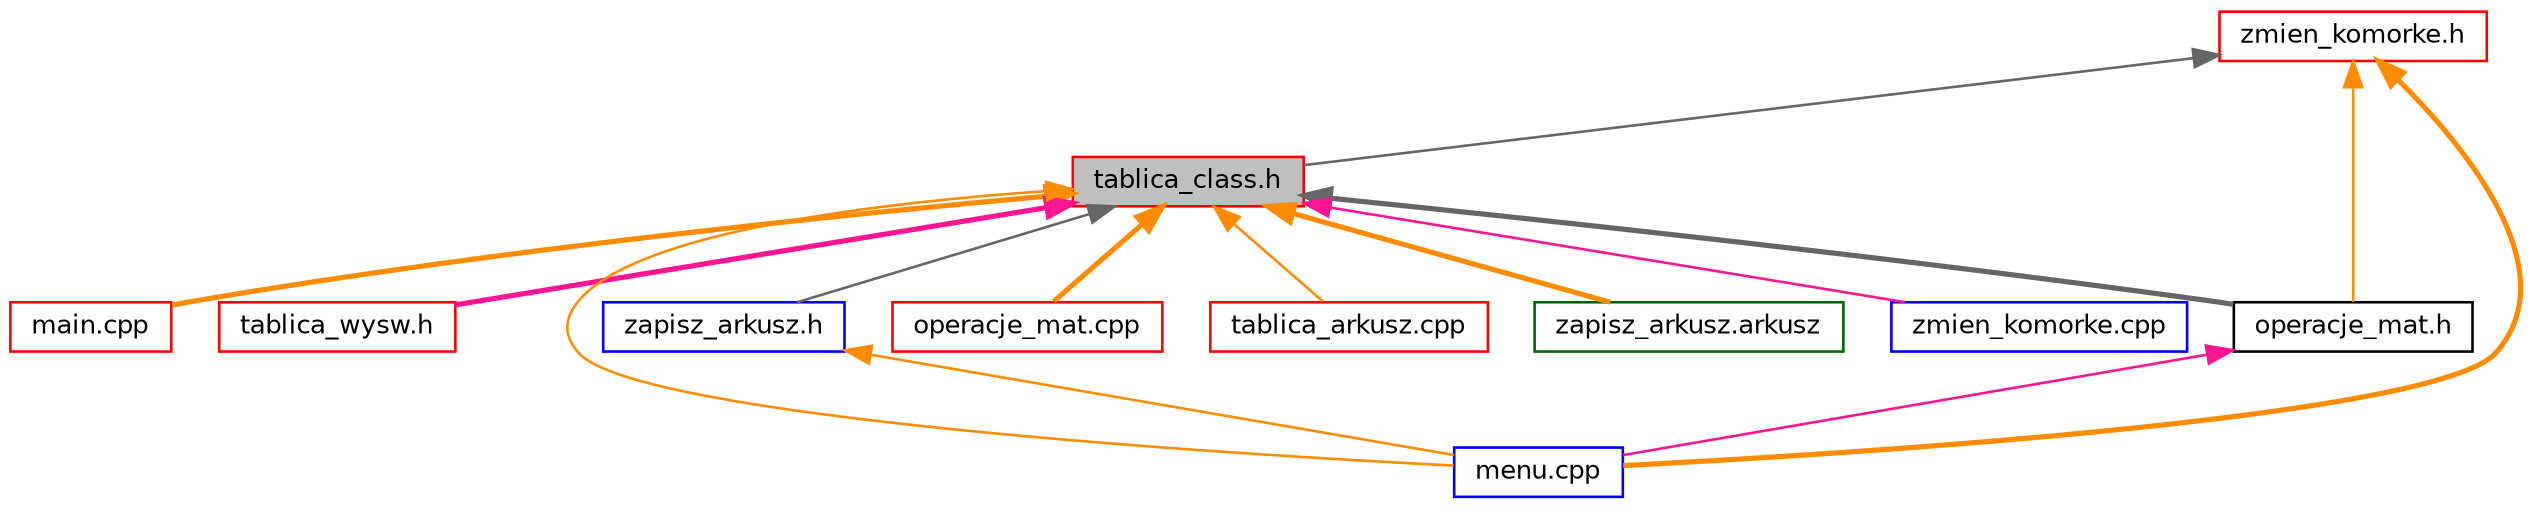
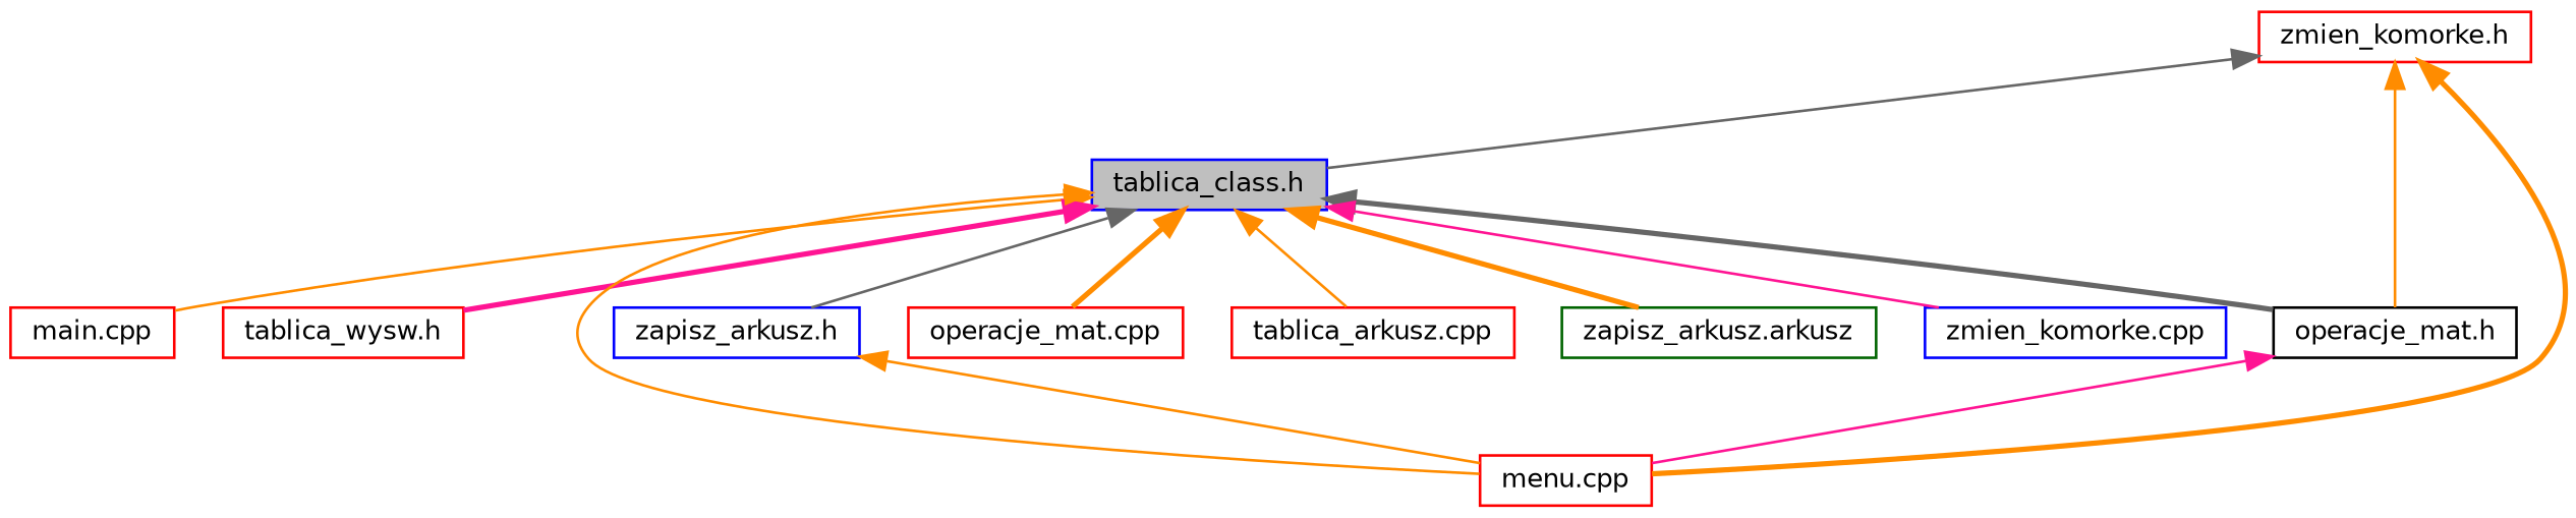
  digraph {
    node [color=red fillcolor=white fontname=Helvetica fontsize=10 shape=record style=filled]
    edge [color=darkorange dir=back fontname=Helvetica fontsize=10 labelfontname=Helvetica labelfontsize=10 style=solid]
-   n1 [fillcolor=grey75 fontcolor=black height=0.2 label="tablica_class.h" width=0.4]
+   n1 [color=blue fillcolor=grey75 fontcolor=black height=0.2 label="tablica_class.h" width=0.4]
    n2 [height=0.2 label="main.cpp" width=0.4]
    n3 [height=0.2 label="tablica_wysw.h" width=0.4]
-   n4 [color=blue height=0.2 label="menu.cpp" width=0.4]
+   n4 [height=0.2 label="menu.cpp" width=0.4]
    n5 [color=blue height=0.2 label="zapisz_arkusz.h" width=0.4]
    n6 [color=black height=0.2 label="operacje_mat.h" width=0.4]
    n7 [height=0.2 label="operacje_mat.cpp" width=0.4]
    n8 [height=0.2 label="tablica_arkusz.cpp" width=0.4]
    n9 [color=darkgreen height=0.2 label="zapisz_arkusz.arkusz" width=0.4]
    n10 [color=blue height=0.2 label="zmien_komorke.cpp" width=0.4]
    n11 [height=0.2 label="zmien_komorke.h" width=0.4]
-   n1 -> n2 [style=bold]
+   n1 -> n2
    n1 -> n3 [color=deeppink style=bold]
    n1 -> n4
    n1 -> n5 [color=gray40]
    n1 -> n6 [color=gray40 style=bold]
    n1 -> n7 [style=bold]
    n1 -> n8
    n1 -> n9 [style=bold]
    n1 -> n10 [color=deeppink]
    n5 -> n4
    n6 -> n4 [color=deeppink]
    n11 -> n1 [color=gray40]
    n11 -> n4 [style=bold]
    n11 -> n6
  }
